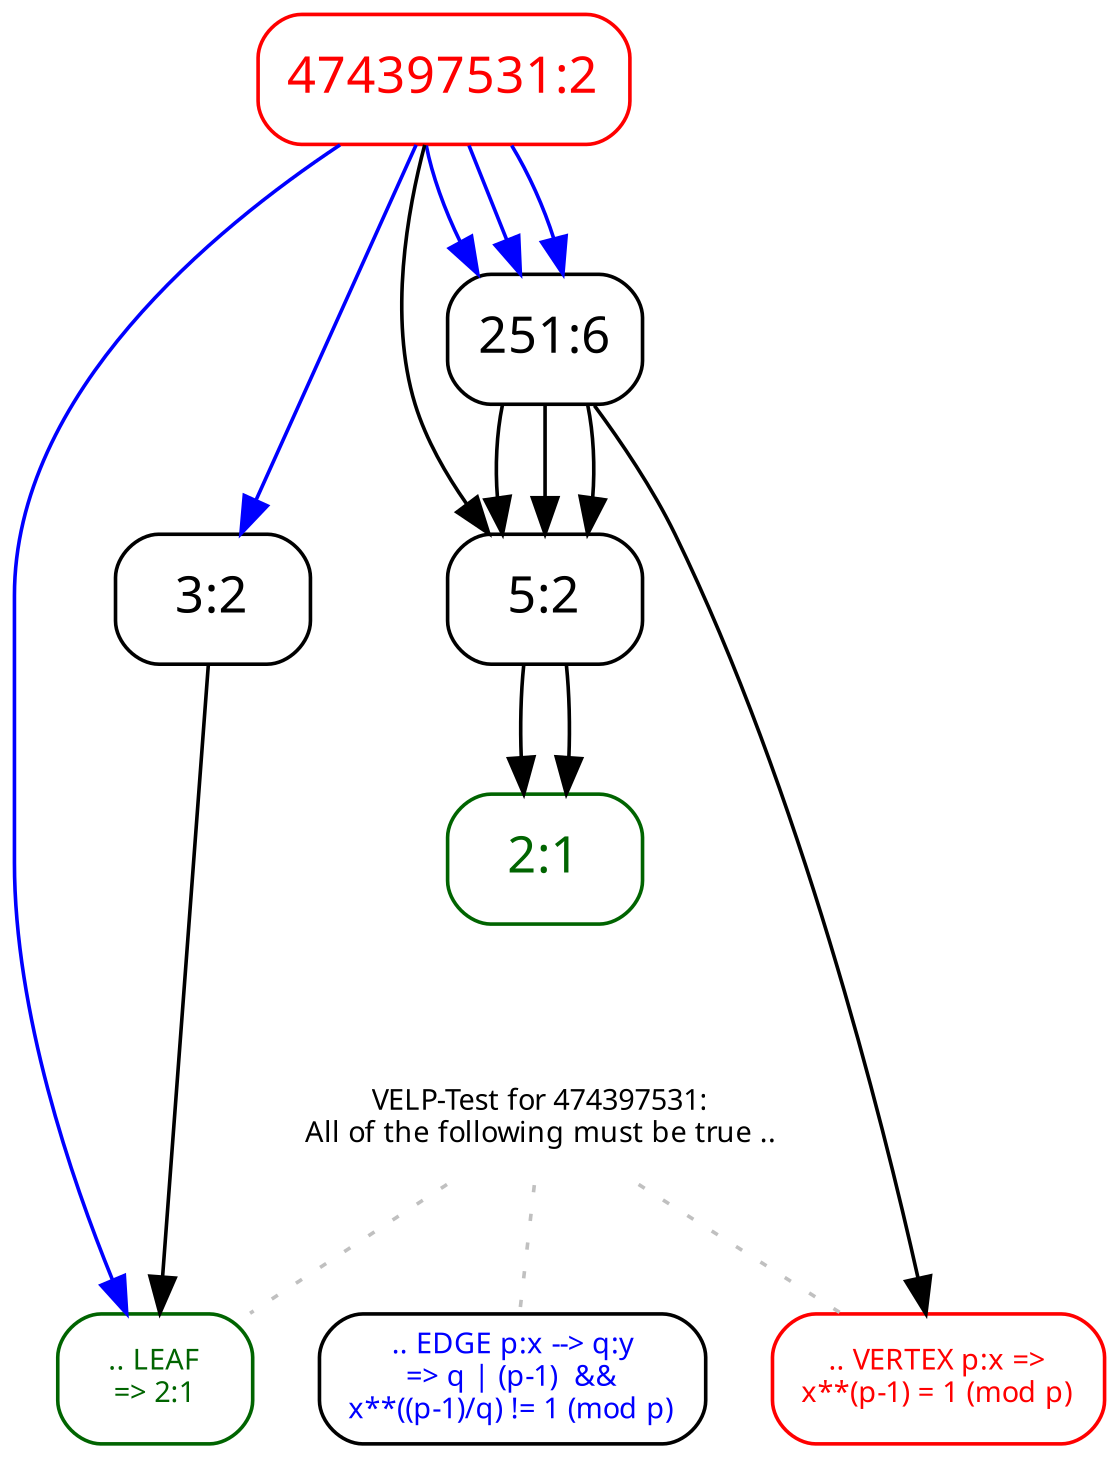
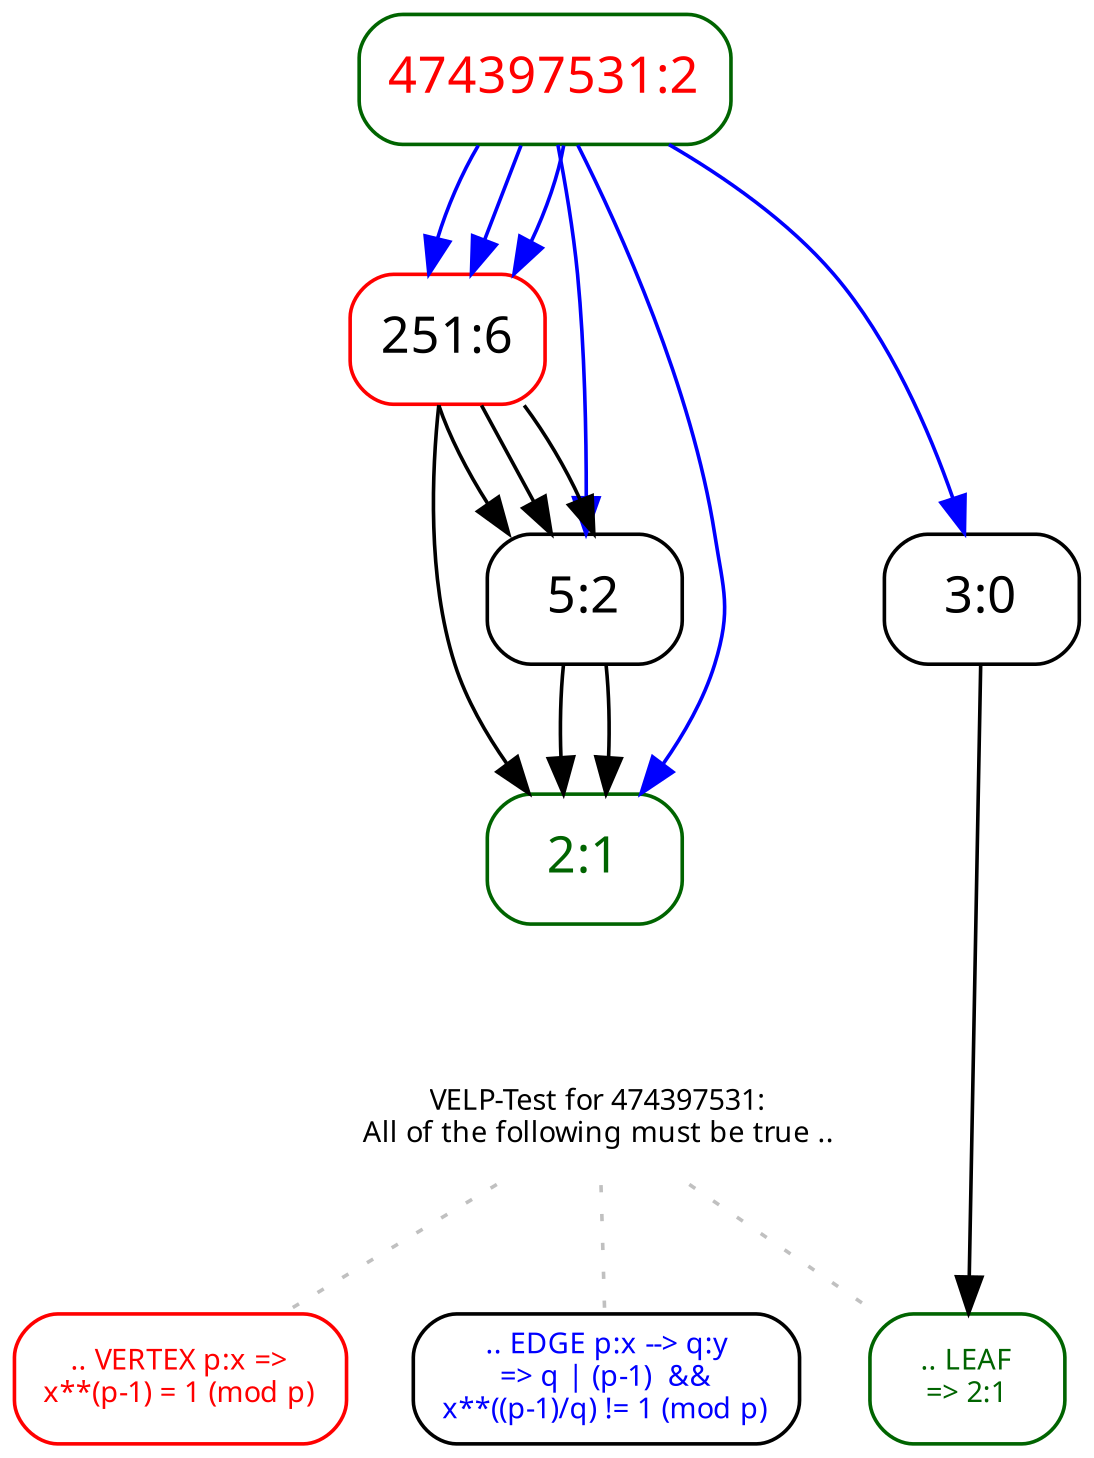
  digraph {
    fontname="Noto Sans"
    rankdir=TB
    node [fontname="Noto Sans" shape=box style=rounded]
    edge [fontname="Noto Sans"]
-   "474397531:2" [color=red fontcolor=red]
-   "251:6"
+   "474397531:2" [color=darkgreen fontcolor=red]
+   "251:6" [color=red]
    "5:2"
-   "3:2"
+   "3:2" [label="3:0"]
    "2:1" [color=darkgreen fontcolor=darkgreen]
    n6 [color=darkgreen fontcolor=darkgreen fontsize=8 label=".. LEAF\n=> 2:1"]
    n7 [fontsize=8 label="VELP-Test for 474397531:\nAll of the following must be true .." shape=plaintext]
    n8 [color=red fontcolor=red fontsize=8 label=".. VERTEX p:x =>\nx**(p-1) = 1 (mod p)"]
    n9 [color=black fontcolor=blue fontsize=8 label=".. EDGE p:x --> q:y\n=> q | (p-1)  &&\nx**((p-1)/q) != 1 (mod p)\n"]
    "474397531:2" -> "251:6" [color=blue]
    "474397531:2" -> "251:6" [color=blue]
    "474397531:2" -> "251:6" [color=blue]
-   "474397531:2" -> "5:2" [color=black]
+   "474397531:2" -> "5:2" [color=blue]
    "474397531:2" -> "3:2" [color=blue]
-   "474397531:2" -> n6 [color=blue]
+   "474397531:2" -> "2:1" [color=blue]
    "251:6" -> "5:2"
    "251:6" -> "5:2"
    "251:6" -> "5:2"
-   "251:6" -> n8
+   "251:6" -> "2:1"
    "5:2" -> "2:1"
    "5:2" -> "2:1"
    "3:2" -> n6
    "2:1" -> n7 [color=grey dir=none style=invis]
    n7 -> n6 [color=grey dir=none style=dotted]
    n7 -> n8 [color=grey dir=none style=dotted]
    n7 -> n9 [color=grey dir=none style=dotted]
  }
